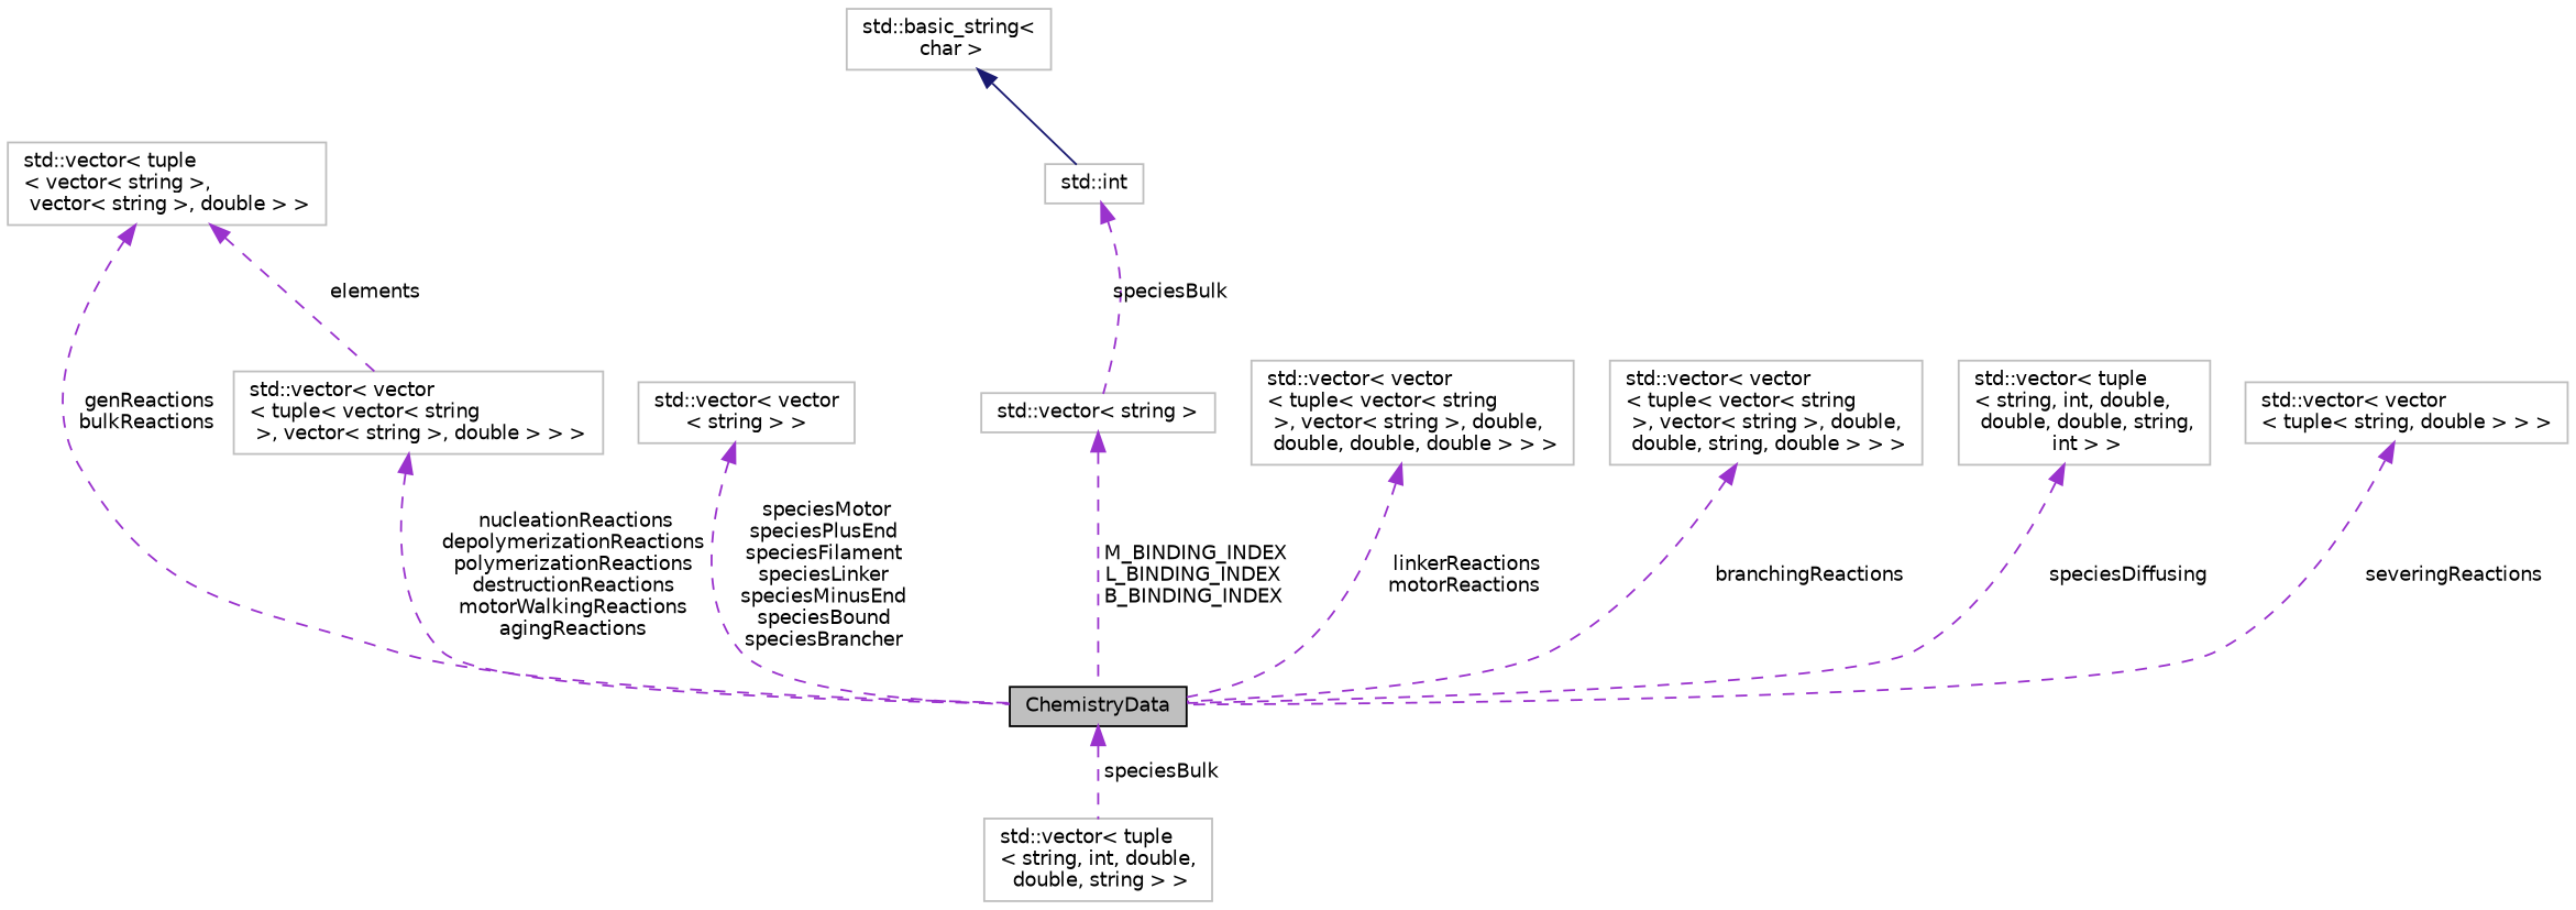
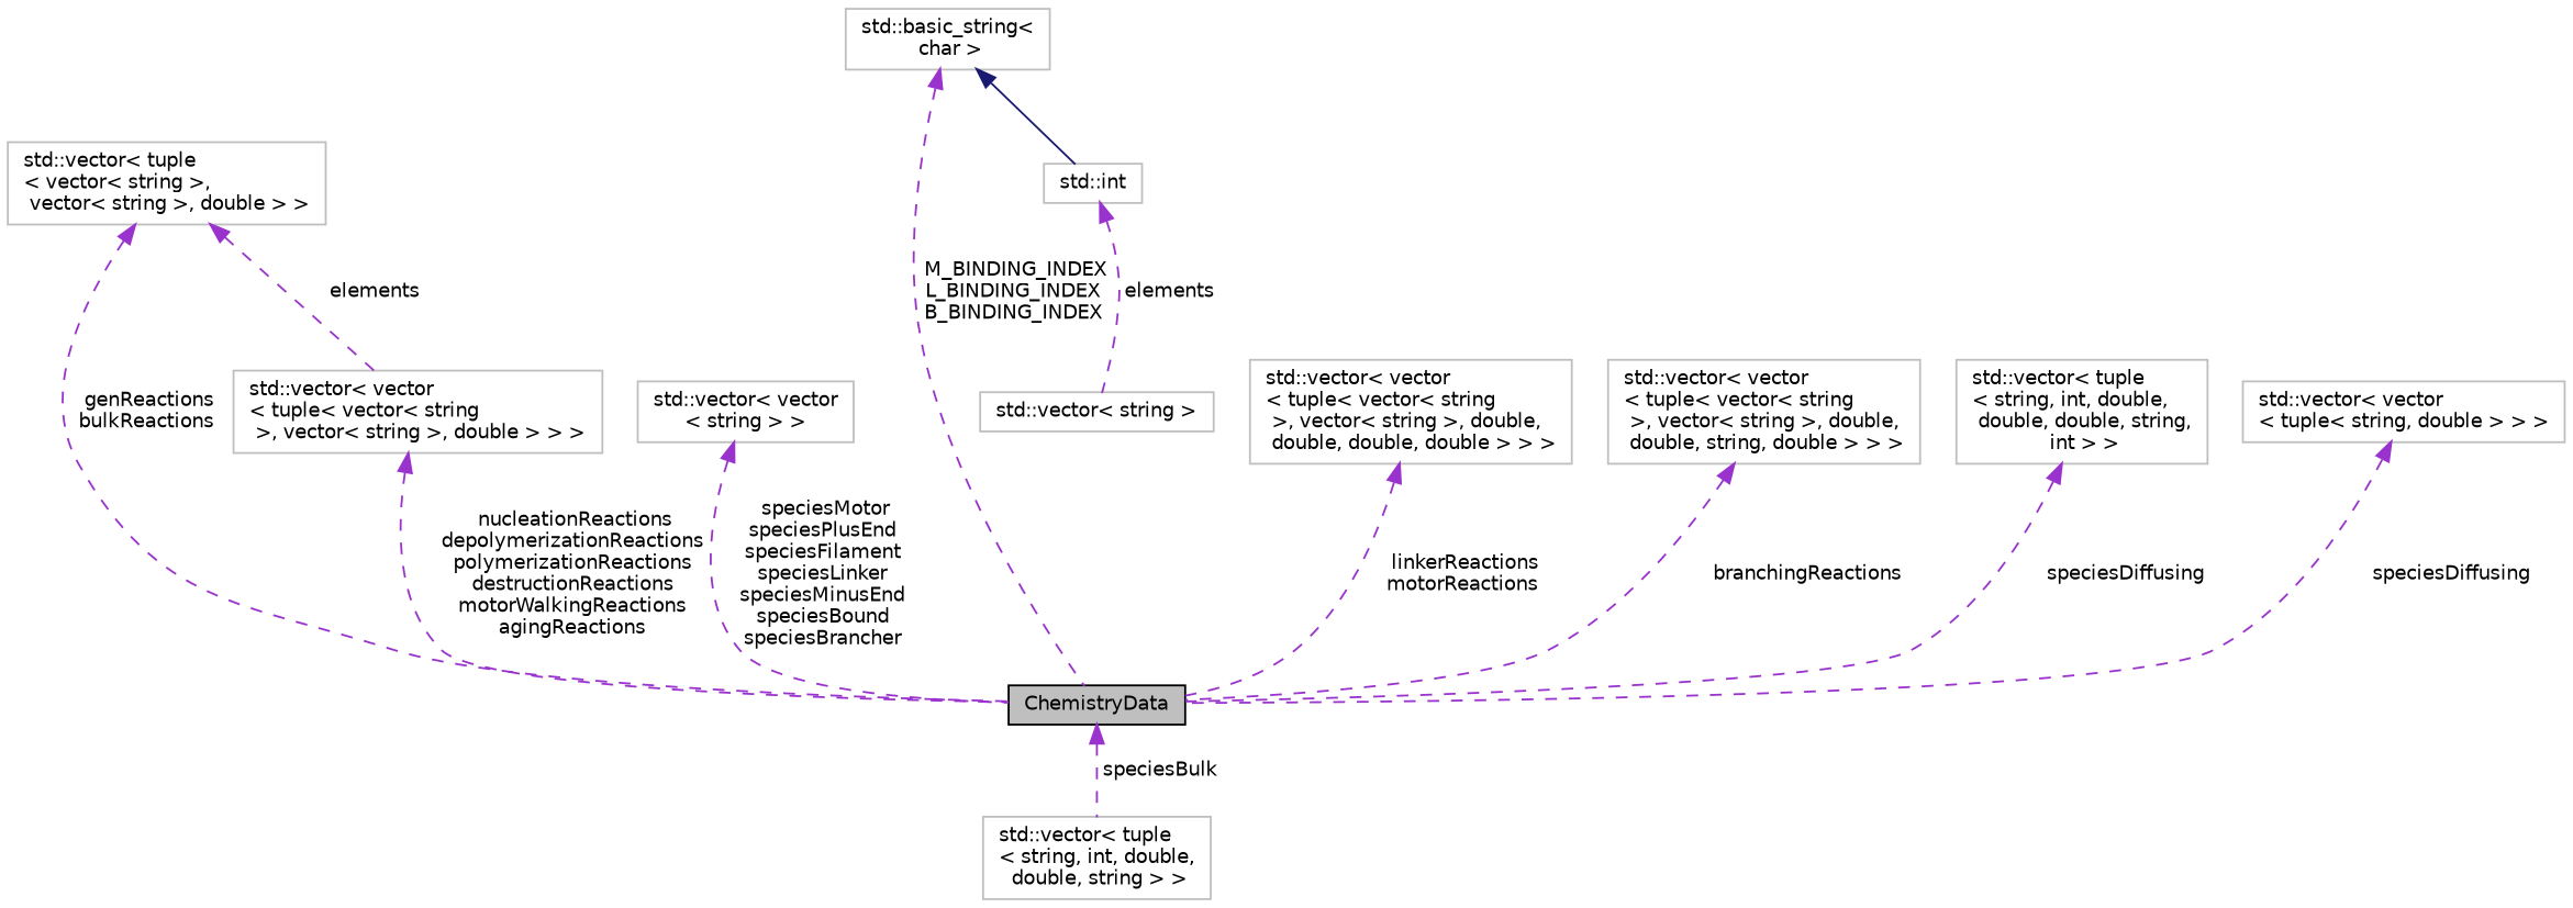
  digraph {
    rankdir=TB
    node [color=grey75 fillcolor=white fontname=Helvetica fontsize=10 shape=record style=filled]
    edge [color=darkorchid3 dir=back fontname=Helvetica fontsize=10 labelfontname=Helvetica labelfontsize=10 style=dashed]
    n1 [color=black fillcolor=grey75 fontcolor=black height=0.2 label=ChemistryData width=0.4]
    n2 [height=0.2 label="std::vector\< tuple\l\< string, int, double,\l double, string \> \>" width=0.4]
    n3 [height=0.2 label="std::vector\< vector\l\< tuple\< vector\< string\l \>, vector\< string \>, double \> \> \>" width=0.4]
    n4 [height=0.2 label="std::vector\< tuple\l\< vector\< string \>,\l vector\< string \>, double \> \>" width=0.4]
    n5 [height=0.2 label="std::vector\< vector\l\< string \> \>" width=0.4]
    n6 [height=0.2 label="std::vector\< string \>" width=0.4]
    n7 [height=0.2 label="std::int" width=0.4]
    n8 [height=0.2 label="std::basic_string\<\l char \>" width=0.4]
    n9 [height=0.2 label="std::vector\< vector\l\< tuple\< vector\< string\l \>, vector\< string \>, double,\l double, double, double \> \> \>" width=0.4]
    n10 [height=0.2 label="std::vector\< vector\l\< tuple\< vector\< string\l \>, vector\< string \>, double,\l double, string, double \> \> \>" width=0.4]
    n11 [height=0.2 label="std::vector\< tuple\l\< string, int, double,\l double, double, string,\l int \> \>" width=0.4]
    n12 [height=0.2 label="std::vector\< vector\l\< tuple\< string, double \> \> \>" width=0.4]
    n1 -> n2 [label=" speciesBulk"]
    n3 -> n1 [label=" nucleationReactions\ndepolymerizationReactions\npolymerizationReactions\ndestructionReactions\nmotorWalkingReactions\nagingReactions"]
    n4 -> n1 [label=" genReactions\nbulkReactions"]
    n4 -> n3 [label=" elements"]
    n5 -> n1 [label=" speciesMotor\nspeciesPlusEnd\nspeciesFilament\nspeciesLinker\nspeciesMinusEnd\nspeciesBound\nspeciesBrancher"]
-   n6 -> n1 [label=" M_BINDING_INDEX\nL_BINDING_INDEX\nB_BINDING_INDEX"]
-   n7 -> n6 [label=" speciesBulk"]
+   n8 -> n1 [label=" M_BINDING_INDEX\nL_BINDING_INDEX\nB_BINDING_INDEX"]
+   n7 -> n6 [label=" elements"]
    n8 -> n7 [color=midnightblue style=solid]
    n9 -> n1 [label=" linkerReactions\nmotorReactions"]
    n10 -> n1 [label=" branchingReactions"]
    n11 -> n1 [label=" speciesDiffusing"]
-   n12 -> n1 [label=" severingReactions"]
+   n12 -> n1 [label=" speciesDiffusing"]
  }
